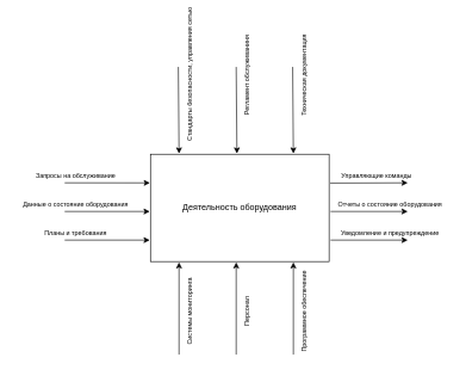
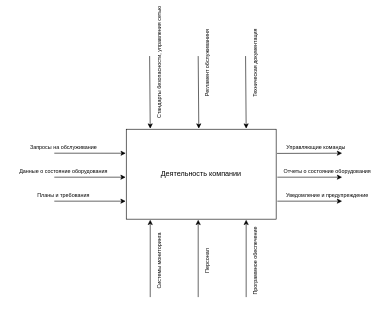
  <mxCell id="0" />
  <mxCell id="1" parent="0" />
- <mxCell id="2" value="Деятельность оборудования" style="rounded=0;whiteSpace=wrap;html=1;" vertex="1" parent="1"><mxGeometry x="210" y="142" width="250" height="150" as="geometry" /></mxCell>
+ <mxCell id="2" value="Деятельность компании" style="rounded=0;whiteSpace=wrap;html=1;" vertex="1" parent="1"><mxGeometry x="210" y="142" width="250" height="150" as="geometry" /></mxCell>
  <mxCell id="3" value="" style="endArrow=classic;html=1;rounded=0;entryX=0.164;entryY=0.007;entryDx=0;entryDy=0;entryPerimeter=0;" edge="1" parent="1"><mxGeometry width="50" height="50" relative="1" as="geometry"><mxPoint x="249" y="20" as="sourcePoint" /><mxPoint x="250" y="141.05" as="targetPoint" /></mxGeometry></mxCell>
  <mxCell id="4" value="" style="endArrow=classic;html=1;rounded=0;entryX=0.164;entryY=0.007;entryDx=0;entryDy=0;entryPerimeter=0;" edge="1" parent="1"><mxGeometry width="50" height="50" relative="1" as="geometry"><mxPoint x="409" y="20" as="sourcePoint" /><mxPoint x="410" y="141" as="targetPoint" /></mxGeometry></mxCell>
  <mxCell id="5" value="" style="endArrow=classic;html=1;rounded=0;entryX=0.164;entryY=0.007;entryDx=0;entryDy=0;entryPerimeter=0;" edge="1" parent="1"><mxGeometry width="50" height="50" relative="1" as="geometry"><mxPoint x="330" y="20" as="sourcePoint" /><mxPoint x="331" y="141" as="targetPoint" /></mxGeometry></mxCell>
  <mxCell id="6" value="" style="endArrow=classic;html=1;rounded=0;entryX=-0.003;entryY=0.267;entryDx=0;entryDy=0;entryPerimeter=0;" edge="1" parent="1" target="2"><mxGeometry width="50" height="50" relative="1" as="geometry"><mxPoint x="90" y="182" as="sourcePoint" /><mxPoint x="340" y="202" as="targetPoint" /></mxGeometry></mxCell>
  <mxCell id="7" value="" style="endArrow=classic;html=1;rounded=0;entryX=-0.003;entryY=0.267;entryDx=0;entryDy=0;entryPerimeter=0;" edge="1" parent="1"><mxGeometry width="50" height="50" relative="1" as="geometry"><mxPoint x="90" y="222" as="sourcePoint" /><mxPoint x="209" y="222" as="targetPoint" /></mxGeometry></mxCell>
  <mxCell id="8" value="" style="endArrow=classic;html=1;rounded=0;entryX=-0.003;entryY=0.267;entryDx=0;entryDy=0;entryPerimeter=0;" edge="1" parent="1"><mxGeometry width="50" height="50" relative="1" as="geometry"><mxPoint x="90" y="262" as="sourcePoint" /><mxPoint x="209" y="262" as="targetPoint" /></mxGeometry></mxCell>
  <mxCell id="9" value="" style="endArrow=classic;html=1;rounded=0;" edge="1" parent="1"><mxGeometry width="50" height="50" relative="1" as="geometry"><mxPoint x="250" y="422" as="sourcePoint" /><mxPoint x="250" y="293" as="targetPoint" /></mxGeometry></mxCell>
  <mxCell id="10" value="" style="endArrow=classic;html=1;rounded=0;" edge="1" parent="1"><mxGeometry width="50" height="50" relative="1" as="geometry"><mxPoint x="330" y="422" as="sourcePoint" /><mxPoint x="330" y="293" as="targetPoint" /></mxGeometry></mxCell>
  <mxCell id="11" value="" style="endArrow=classic;html=1;rounded=0;" edge="1" parent="1"><mxGeometry width="50" height="50" relative="1" as="geometry"><mxPoint x="410" y="422" as="sourcePoint" /><mxPoint x="410" y="293" as="targetPoint" /></mxGeometry></mxCell>
  <mxCell id="12" value="" style="endArrow=classic;html=1;rounded=0;exitX=1.006;exitY=0.269;exitDx=0;exitDy=0;exitPerimeter=0;" edge="1" parent="1" source="2"><mxGeometry width="50" height="50" relative="1" as="geometry"><mxPoint x="470" y="232" as="sourcePoint" /><mxPoint x="570" y="182" as="targetPoint" /></mxGeometry></mxCell>
  <mxCell id="13" value="" style="endArrow=classic;html=1;rounded=0;exitX=1.006;exitY=0.269;exitDx=0;exitDy=0;exitPerimeter=0;" edge="1" parent="1"><mxGeometry width="50" height="50" relative="1" as="geometry"><mxPoint x="462" y="222" as="sourcePoint" /><mxPoint x="570" y="222" as="targetPoint" /></mxGeometry></mxCell>
  <mxCell id="14" value="" style="endArrow=classic;html=1;rounded=0;exitX=1.006;exitY=0.269;exitDx=0;exitDy=0;exitPerimeter=0;" edge="1" parent="1"><mxGeometry width="50" height="50" relative="1" as="geometry"><mxPoint x="462" y="262" as="sourcePoint" /><mxPoint x="570" y="262" as="targetPoint" /></mxGeometry></mxCell>
  <mxCell id="15" value="&amp;nbsp;Стандарты безопасности, управления сетью" style="text;html=1;align=center;verticalAlign=middle;resizable=0;points=[];autosize=1;strokeColor=none;fillColor=none;rotation=-90;fontSize=9;" vertex="1" parent="1"><mxGeometry x="160" y="22" width="210" height="20" as="geometry" /></mxCell>
  <mxCell id="16" value="Регламент обслуживаниня" style="text;html=1;align=center;verticalAlign=middle;resizable=0;points=[];autosize=1;strokeColor=none;fillColor=none;rotation=-90;fontSize=9;" vertex="1" parent="1"><mxGeometry x="275" y="22" width="140" height="20" as="geometry" /></mxCell>
  <mxCell id="17" value="Техническая документация" style="text;html=1;align=center;verticalAlign=middle;resizable=0;points=[];autosize=1;strokeColor=none;fillColor=none;rotation=-90;fontSize=9;" vertex="1" parent="1"><mxGeometry x="355" y="22" width="140" height="20" as="geometry" /></mxCell>
  <mxCell id="18" value="Запросы на обслуживание" style="text;html=1;align=center;verticalAlign=middle;resizable=0;points=[];autosize=1;strokeColor=none;fillColor=none;rotation=0;fontSize=9;" vertex="1" parent="1"><mxGeometry x="40" y="162" width="130" height="20" as="geometry" /></mxCell>
  <mxCell id="19" value="Данные о состояние оборудования" style="text;html=1;align=center;verticalAlign=middle;resizable=0;points=[];autosize=1;strokeColor=none;fillColor=none;rotation=0;fontSize=9;" vertex="1" parent="1"><mxGeometry x="20" y="202" width="170" height="20" as="geometry" /></mxCell>
  <mxCell id="20" value="Планы и требования" style="text;html=1;align=center;verticalAlign=middle;resizable=0;points=[];autosize=1;strokeColor=none;fillColor=none;rotation=0;fontSize=9;" vertex="1" parent="1"><mxGeometry x="50" y="242" width="110" height="20" as="geometry" /></mxCell>
  <mxCell id="21" value="&amp;nbsp;Управляющие команды" style="text;html=1;align=center;verticalAlign=middle;resizable=0;points=[];autosize=1;strokeColor=none;fillColor=none;rotation=0;fontSize=9;" vertex="1" parent="1"><mxGeometry x="465" y="162" width="120" height="20" as="geometry" /></mxCell>
  <mxCell id="22" value="Отчеты о состояние оборудования" style="text;html=1;align=center;verticalAlign=middle;resizable=0;points=[];autosize=1;strokeColor=none;fillColor=none;rotation=0;fontSize=9;" vertex="1" parent="1"><mxGeometry x="460" y="202" width="170" height="20" as="geometry" /></mxCell>
  <mxCell id="23" value="Уведомление и предупреждение" style="text;html=1;align=center;verticalAlign=middle;resizable=0;points=[];autosize=1;strokeColor=none;fillColor=none;rotation=0;fontSize=9;" vertex="1" parent="1"><mxGeometry x="465" y="242" width="160" height="20" as="geometry" /></mxCell>
  <mxCell id="24" value="Системы мониторинга" style="text;html=1;align=center;verticalAlign=middle;resizable=0;points=[];autosize=1;strokeColor=none;fillColor=none;rotation=-90;fontSize=9;" vertex="1" parent="1"><mxGeometry x="205" y="352" width="120" height="20" as="geometry" /></mxCell>
  <mxCell id="25" value="Персонал" style="text;html=1;align=center;verticalAlign=middle;resizable=0;points=[];autosize=1;strokeColor=none;fillColor=none;rotation=-90;fontSize=9;" vertex="1" parent="1"><mxGeometry x="315" y="352" width="60" height="20" as="geometry" /></mxCell>
  <mxCell id="26" value="Программ&lt;span style=&quot;background-color: transparent; color: light-dark(rgb(0, 0, 0), rgb(255, 255, 255));&quot;&gt;ное обеспечение&lt;/span&gt;" style="text;html=1;align=center;verticalAlign=middle;resizable=0;points=[];autosize=1;strokeColor=none;fillColor=none;rotation=-90;fontSize=9;" vertex="1" parent="1"><mxGeometry x="355" y="352" width="140" height="20" as="geometry" /></mxCell>
